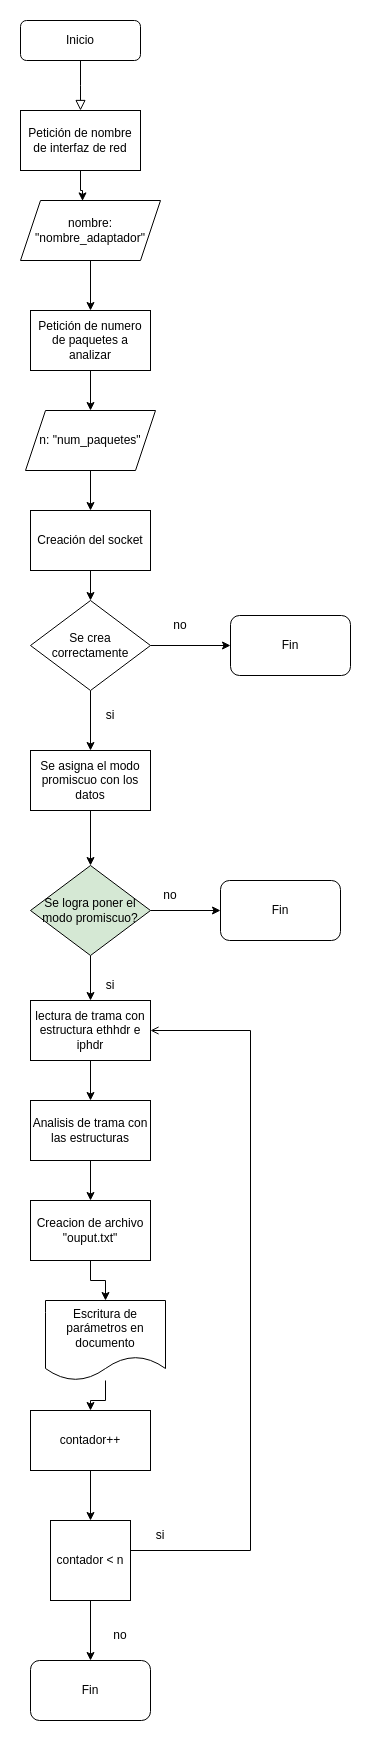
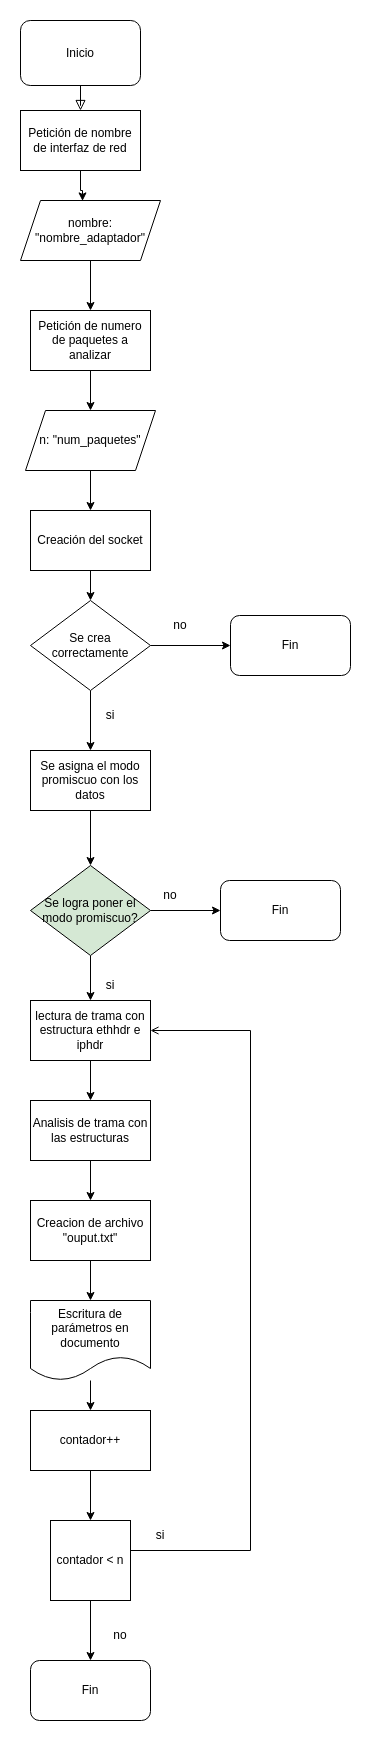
  <mxCell id="0" />
  <mxCell id="1" parent="0" />
  <mxCell id="2" value="" style="rounded=0;html=1;jettySize=auto;orthogonalLoop=1;fontSize=11;endArrow=block;endFill=0;endSize=8;strokeWidth=1;shadow=0;labelBackgroundColor=none;edgeStyle=orthogonalEdgeStyle;" parent="1" source="3" edge="1"><mxGeometry relative="1" as="geometry"><mxPoint x="80" y="110" as="targetPoint" /></mxGeometry></mxCell>
- <mxCell id="3" value="Inicio" style="rounded=1;whiteSpace=wrap;html=1;fontSize=12;glass=0;strokeWidth=1;shadow=0;" parent="1" vertex="1"><mxGeometry x="20" y="20" width="120" height="40" as="geometry" /></mxCell>
+ <mxCell id="3" value="Inicio" style="rounded=1;whiteSpace=wrap;html=1;fontSize=12;glass=0;strokeWidth=1;shadow=0;" parent="1" vertex="1"><mxGeometry x="20" y="20" width="120" height="65" as="geometry" /></mxCell>
  <mxCell id="4" value="No" style="rounded=0;html=1;jettySize=auto;orthogonalLoop=1;fontSize=11;endArrow=block;endFill=0;endSize=8;strokeWidth=1;shadow=0;labelBackgroundColor=none;edgeStyle=orthogonalEdgeStyle;" parent="1" edge="1"><mxGeometry x="0.333" y="20" relative="1" as="geometry"><mxPoint as="offset" /><mxPoint x="80" y="310" as="sourcePoint" /></mxGeometry></mxCell>
  <mxCell id="5" value="Yes" style="edgeStyle=orthogonalEdgeStyle;rounded=0;html=1;jettySize=auto;orthogonalLoop=1;fontSize=11;endArrow=block;endFill=0;endSize=8;strokeWidth=1;shadow=0;labelBackgroundColor=none;" parent="1" edge="1"><mxGeometry y="10" relative="1" as="geometry"><mxPoint as="offset" /><mxPoint x="130" y="270" as="sourcePoint" /></mxGeometry></mxCell>
  <mxCell id="6" style="edgeStyle=orthogonalEdgeStyle;rounded=0;orthogonalLoop=1;jettySize=auto;html=1;" edge="1" parent="1" source="7" target="10"><mxGeometry relative="1" as="geometry" /></mxCell>
  <mxCell id="7" value="nombre: &quot;nombre_adaptador&quot;" style="shape=parallelogram;perimeter=parallelogramPerimeter;whiteSpace=wrap;html=1;fixedSize=1;" parent="1" vertex="1"><mxGeometry x="20" y="200" width="140" height="60" as="geometry" /></mxCell>
  <mxCell id="8" value="Petición de nombre de interfaz de red" style="rounded=0;whiteSpace=wrap;html=1;" parent="1" vertex="1"><mxGeometry x="20" y="110" width="120" height="60" as="geometry" /></mxCell>
  <mxCell id="9" style="edgeStyle=orthogonalEdgeStyle;rounded=0;orthogonalLoop=1;jettySize=auto;html=1;" edge="1" parent="1" source="10" target="12"><mxGeometry relative="1" as="geometry" /></mxCell>
  <mxCell id="10" value="Petición de numero de paquetes a analizar" style="rounded=0;whiteSpace=wrap;html=1;" parent="1" vertex="1"><mxGeometry x="30" y="310" width="120" height="60" as="geometry" /></mxCell>
  <mxCell id="11" style="edgeStyle=orthogonalEdgeStyle;rounded=0;orthogonalLoop=1;jettySize=auto;html=1;" edge="1" parent="1" source="12" target="15"><mxGeometry relative="1" as="geometry" /></mxCell>
  <mxCell id="12" value="n: &quot;num_paquetes&quot;" style="shape=parallelogram;perimeter=parallelogramPerimeter;whiteSpace=wrap;html=1;fixedSize=1;" parent="1" vertex="1"><mxGeometry x="25" y="410" width="130" height="60" as="geometry" /></mxCell>
  <mxCell id="13" style="edgeStyle=orthogonalEdgeStyle;rounded=0;orthogonalLoop=1;jettySize=auto;html=1;entryX=0.443;entryY=0.007;entryDx=0;entryDy=0;entryPerimeter=0;" edge="1" parent="1" source="8" target="7"><mxGeometry relative="1" as="geometry" /></mxCell>
  <mxCell id="14" style="edgeStyle=orthogonalEdgeStyle;rounded=0;orthogonalLoop=1;jettySize=auto;html=1;" edge="1" parent="1" source="15" target="18"><mxGeometry relative="1" as="geometry" /></mxCell>
  <mxCell id="15" value="Creación del socket" style="rounded=0;whiteSpace=wrap;html=1;" vertex="1" parent="1"><mxGeometry x="30" y="510" width="120" height="60" as="geometry" /></mxCell>
  <mxCell id="16" style="edgeStyle=orthogonalEdgeStyle;rounded=0;orthogonalLoop=1;jettySize=auto;html=1;entryX=0;entryY=0.5;entryDx=0;entryDy=0;" edge="1" parent="1" source="18" target="19"><mxGeometry relative="1" as="geometry" /></mxCell>
  <mxCell id="17" style="edgeStyle=orthogonalEdgeStyle;rounded=0;orthogonalLoop=1;jettySize=auto;html=1;entryX=0.5;entryY=0;entryDx=0;entryDy=0;" edge="1" parent="1" source="18" target="21"><mxGeometry relative="1" as="geometry" /></mxCell>
  <mxCell id="18" value="Se crea correctamente" style="rhombus;whiteSpace=wrap;html=1;" vertex="1" parent="1"><mxGeometry x="30" y="600" width="120" height="90" as="geometry" /></mxCell>
  <mxCell id="19" value="Fin" style="rounded=1;whiteSpace=wrap;html=1;" vertex="1" parent="1"><mxGeometry x="230" y="615" width="120" height="60" as="geometry" /></mxCell>
  <mxCell id="20" style="edgeStyle=orthogonalEdgeStyle;rounded=0;orthogonalLoop=1;jettySize=auto;html=1;entryX=0.5;entryY=0;entryDx=0;entryDy=0;" edge="1" parent="1" source="21" target="24"><mxGeometry relative="1" as="geometry" /></mxCell>
  <mxCell id="21" value="Se asigna el modo promiscuo con los datos" style="rounded=0;whiteSpace=wrap;html=1;" vertex="1" parent="1"><mxGeometry x="30" y="750" width="120" height="60" as="geometry" /></mxCell>
  <mxCell id="22" style="edgeStyle=orthogonalEdgeStyle;rounded=0;orthogonalLoop=1;jettySize=auto;html=1;" edge="1" parent="1" source="24" target="25"><mxGeometry relative="1" as="geometry" /></mxCell>
  <mxCell id="23" style="edgeStyle=orthogonalEdgeStyle;rounded=0;orthogonalLoop=1;jettySize=auto;html=1;" edge="1" parent="1" source="24" target="27"><mxGeometry relative="1" as="geometry" /></mxCell>
  <mxCell id="24" value="Se logra poner el modo promiscuo?" style="rhombus;whiteSpace=wrap;html=1;fillColor=#d5e8d4;" vertex="1" parent="1"><mxGeometry x="30" y="865" width="120" height="90" as="geometry" /></mxCell>
  <mxCell id="25" value="Fin" style="rounded=1;whiteSpace=wrap;html=1;" vertex="1" parent="1"><mxGeometry x="220" y="880" width="120" height="60" as="geometry" /></mxCell>
  <mxCell id="26" style="edgeStyle=orthogonalEdgeStyle;rounded=0;orthogonalLoop=1;jettySize=auto;html=1;entryX=0.5;entryY=0;entryDx=0;entryDy=0;" edge="1" parent="1" source="27" target="29"><mxGeometry relative="1" as="geometry" /></mxCell>
  <mxCell id="27" value="lectura de trama con estructura ethhdr e iphdr" style="rounded=0;whiteSpace=wrap;html=1;" vertex="1" parent="1"><mxGeometry x="30" y="1000" width="120" height="60" as="geometry" /></mxCell>
  <mxCell id="28" style="edgeStyle=orthogonalEdgeStyle;rounded=0;orthogonalLoop=1;jettySize=auto;html=1;entryX=0.5;entryY=0;entryDx=0;entryDy=0;" edge="1" parent="1" source="29" target="33"><mxGeometry relative="1" as="geometry" /></mxCell>
  <mxCell id="29" value="Analisis de trama con las estructuras" style="rounded=0;whiteSpace=wrap;html=1;" vertex="1" parent="1"><mxGeometry x="30" y="1100" width="120" height="60" as="geometry" /></mxCell>
  <mxCell id="30" style="edgeStyle=orthogonalEdgeStyle;rounded=0;orthogonalLoop=1;jettySize=auto;html=1;entryX=0.5;entryY=0;entryDx=0;entryDy=0;" edge="1" parent="1" source="31" target="38"><mxGeometry relative="1" as="geometry" /></mxCell>
  <mxCell id="31" value="contador++" style="rounded=0;whiteSpace=wrap;html=1;" vertex="1" parent="1"><mxGeometry x="30" y="1410" width="120" height="60" as="geometry" /></mxCell>
  <mxCell id="32" style="edgeStyle=orthogonalEdgeStyle;rounded=0;orthogonalLoop=1;jettySize=auto;html=1;entryX=0.5;entryY=0;entryDx=0;entryDy=0;" edge="1" parent="1" source="33" target="35"><mxGeometry relative="1" as="geometry" /></mxCell>
  <mxCell id="33" value="Creacion de archivo &quot;ouput.txt&quot;" style="rounded=0;whiteSpace=wrap;html=1;" vertex="1" parent="1"><mxGeometry x="30" y="1200" width="120" height="60" as="geometry" /></mxCell>
  <mxCell id="34" style="edgeStyle=orthogonalEdgeStyle;rounded=0;orthogonalLoop=1;jettySize=auto;html=1;entryX=0.5;entryY=0;entryDx=0;entryDy=0;" edge="1" parent="1" source="35" target="31"><mxGeometry relative="1" as="geometry" /></mxCell>
- <mxCell id="35" value="Escritura de parámetros en documento" style="shape=document;whiteSpace=wrap;html=1;boundedLbl=1;" vertex="1" parent="1"><mxGeometry x="45" y="1300" width="120" height="80" as="geometry" /></mxCell>
+ <mxCell id="35" value="Escritura de parámetros en documento" style="shape=document;whiteSpace=wrap;html=1;boundedLbl=1;" vertex="1" parent="1"><mxGeometry x="30" y="1300" width="120" height="80" as="geometry" /></mxCell>
  <mxCell id="36" style="edgeStyle=orthogonalEdgeStyle;rounded=0;orthogonalLoop=1;jettySize=auto;html=1;entryX=1;entryY=0.5;entryDx=0;entryDy=0;endArrow=open;" edge="1" parent="1" source="38" target="27"><mxGeometry relative="1" as="geometry"><mxPoint x="310" y="1026.8" as="targetPoint" /><Array as="points"><mxPoint x="250" y="1550" /><mxPoint x="250" y="1030" /></Array></mxGeometry></mxCell>
  <mxCell id="37" style="edgeStyle=orthogonalEdgeStyle;rounded=0;orthogonalLoop=1;jettySize=auto;html=1;entryX=0.5;entryY=0;entryDx=0;entryDy=0;" edge="1" parent="1" source="38" target="39"><mxGeometry relative="1" as="geometry" /></mxCell>
  <mxCell id="38" value="contador &amp;lt; n" style="whiteSpace=wrap;html=1;rounded=0;" vertex="1" parent="1"><mxGeometry x="50" y="1520" width="80" height="80" as="geometry" /></mxCell>
  <mxCell id="39" value="Fin" style="rounded=1;whiteSpace=wrap;html=1;" vertex="1" parent="1"><mxGeometry x="30" y="1660" width="120" height="60" as="geometry" /></mxCell>
  <mxCell id="40" value="no" style="text;html=1;align=center;verticalAlign=middle;whiteSpace=wrap;rounded=0;" vertex="1" parent="1"><mxGeometry x="90" y="1620" width="60" height="30" as="geometry" /></mxCell>
  <mxCell id="41" value="no" style="text;html=1;align=center;verticalAlign=middle;whiteSpace=wrap;rounded=0;" vertex="1" parent="1"><mxGeometry x="140" y="880" width="60" height="30" as="geometry" /></mxCell>
  <mxCell id="42" value="no" style="text;html=1;align=center;verticalAlign=middle;whiteSpace=wrap;rounded=0;" vertex="1" parent="1"><mxGeometry x="150" y="610" width="60" height="30" as="geometry" /></mxCell>
  <mxCell id="43" value="si" style="text;html=1;align=center;verticalAlign=middle;whiteSpace=wrap;rounded=0;" vertex="1" parent="1"><mxGeometry x="80" y="700" width="60" height="30" as="geometry" /></mxCell>
  <mxCell id="44" value="si" style="text;html=1;align=center;verticalAlign=middle;whiteSpace=wrap;rounded=0;" vertex="1" parent="1"><mxGeometry x="80" y="970" width="60" height="30" as="geometry" /></mxCell>
  <mxCell id="45" value="si" style="text;html=1;align=center;verticalAlign=middle;whiteSpace=wrap;rounded=0;" vertex="1" parent="1"><mxGeometry x="130" y="1520" width="60" height="30" as="geometry" /></mxCell>
